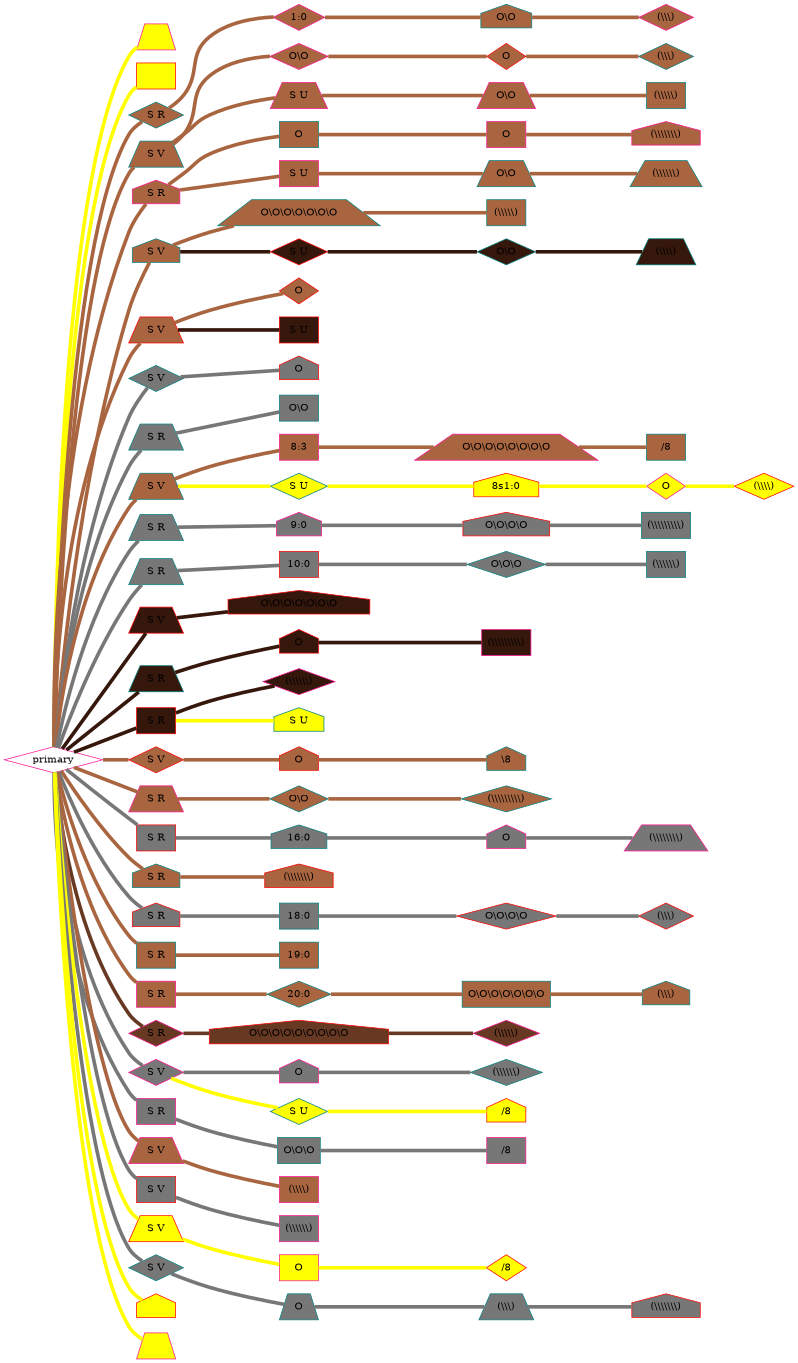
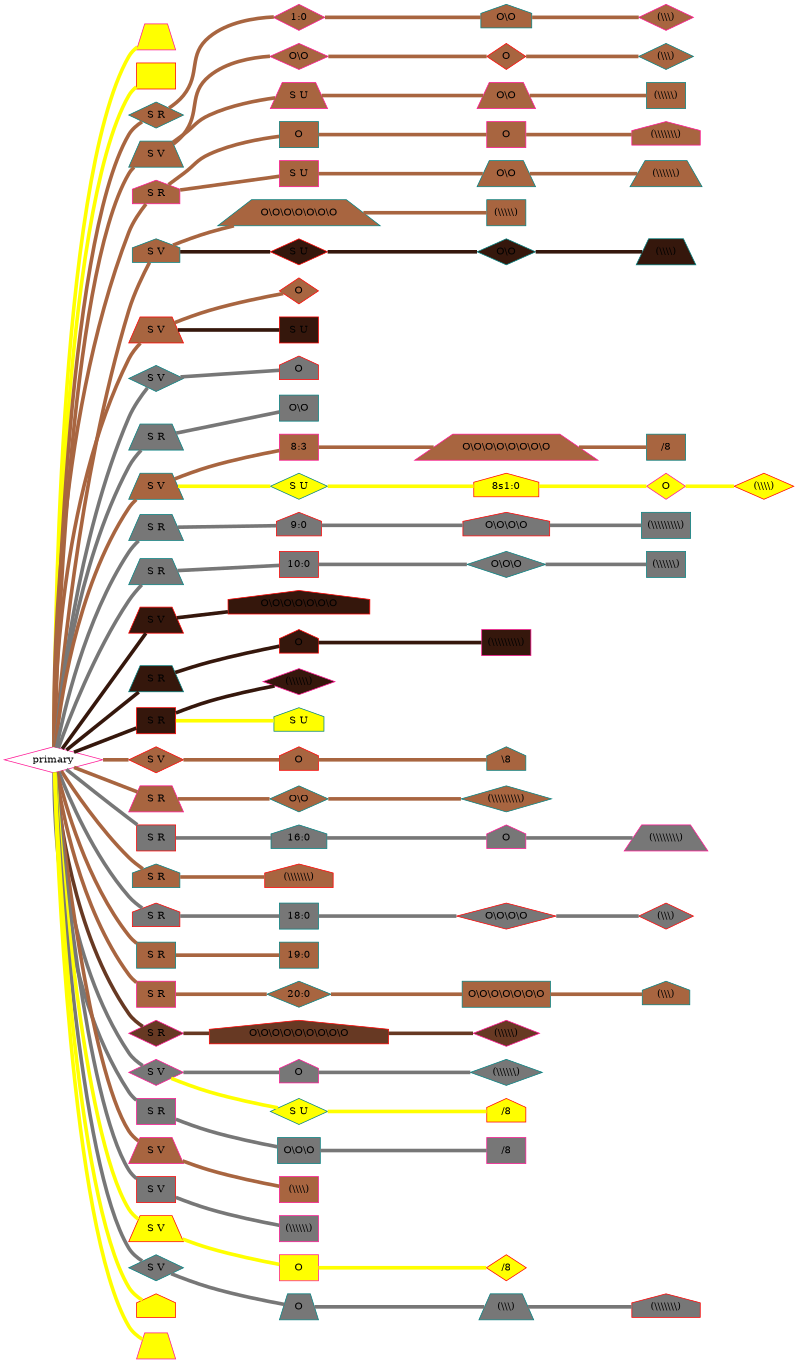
  graph {
    rankdir=LR
    node [color=teal fillcolor="#A86540" shape=diamond style=filled]
    edge [color="#A86540" penwidth=5]
    n1 [color=deeppink fillcolor=yellow label=" " shape=trapezium]
    primary [color=deeppink fillcolor="" style=""]
    n3 [color=red fillcolor=yellow label=" " shape=box]
    n4 [label="S R"]
    n5 [label="S V" shape=trapezium]
    n6 [color=deeppink label="S R" shape=house]
    n7 [label="S V" shape=house]
    n8 [color=red label="S V" shape=trapezium]
    n9 [fillcolor="#777777" label="S V"]
    n10 [fillcolor="#777777" label="S R" shape=trapezium]
    n11 [label="S V" shape=trapezium]
    n12 [fillcolor="#777777" label="S R" shape=trapezium]
    n13 [fillcolor="#777777" label="S R" shape=trapezium]
    n14 [color=red fillcolor="#35170C" label="S V" shape=trapezium]
    n15 [fillcolor="#35170C" label="S R" shape=trapezium]
    n16 [color=red fillcolor="#35170C" label="S R" shape=box]
    n17 [color=red label="S V"]
    n18 [color=deeppink label="S R" shape=trapezium]
    n19 [color=red fillcolor="#777777" label="S R" shape=box]
    n20 [label="S R" shape=house]
    n21 [color=red fillcolor="#777777" label="S R" shape=house]
    n22 [label="S R" shape=box]
    n23 [color=deeppink label="S R" shape=box]
    n24 [color=deeppink fillcolor="#673923" label="S R"]
    n25 [color=deeppink fillcolor="#777777" label="S V"]
    n26 [color=deeppink fillcolor="#777777" label="S R" shape=box]
    n27 [color=deeppink label="S V" shape=trapezium]
    n28 [color=red fillcolor="#777777" label="S V" shape=box]
    n29 [color=red fillcolor=yellow label="S V" shape=trapezium]
    n30 [fillcolor="#777777" label="S V"]
    n31 [color=red fillcolor=yellow label=" " shape=house]
    n32 [color=deeppink fillcolor=yellow label=" " shape=trapezium]
    "1:0" [color=deeppink]
    n34 [color=deeppink label="O\\O"]
    n35 [color=deeppink label="S U" shape=trapezium]
    n36 [label=O shape=box]
    n37 [color=deeppink label="S U" shape=box]
    n38 [label="O\\O\\O\\O\\O\\O\\O" shape=trapezium]
    n39 [color=red fillcolor="#35170C" label="S U"]
    n40 [color=red label=O]
    n41 [color=red fillcolor="#35170C" label="S U" shape=box]
    n42 [color=red fillcolor="#777777" label=O shape=house]
    n43 [fillcolor="#777777" label="O\\O" shape=box]
    n44 [color=deeppink label="8:3" shape=box]
    n45 [fillcolor=yellow label="S U"]
-   "9:0" [color=deeppink fillcolor="#777777" shape=house]
+   "9:0" [color=red fillcolor="#777777" shape=house]
    "10:0" [color=red fillcolor="#777777" shape=box]
    n48 [color=red fillcolor="#35170C" label="O\\O\\O\\O\\O\\O\\O" shape=house]
    n49 [color=red fillcolor="#35170C" label=O shape=house]
    n50 [color=deeppink fillcolor="#35170C" label="(\\\\\\\\\\\\)"]
    n51 [fillcolor=yellow label="S U" shape=house]
    n52 [color=red label=O shape=house]
    n53 [label="O\\O"]
    "16:0" [fillcolor="#777777" shape=house]
    n55 [color=red label="(\\\\\\\\\\\\\\)" shape=house]
    "18:0" [fillcolor="#777777" shape=box]
    "19:0" [shape=box]
    "20:0"
    n59 [color=red fillcolor="#673923" label="O\\O\\O\\O\\O\\O\\O\\O\\O" shape=house]
    n60 [color=deeppink fillcolor="#777777" label=O shape=house]
    n61 [fillcolor=yellow label="S U"]
    n62 [fillcolor="#777777" label="O\\O\\O" shape=box]
    n63 [color=deeppink label="(\\\\\\\\)" shape=box]
    n64 [color=deeppink fillcolor="#777777" label="(\\\\\\\\\\\\)" shape=box]
    n65 [color=deeppink fillcolor=yellow label=O shape=box]
    n66 [fillcolor="#777777" label=O shape=trapezium]
    n67 [label="O\\O" shape=house]
    n68 [color=deeppink label="(\\\\\\)"]
    n69 [color=red label=O]
    n70 [color=deeppink label="O\\O" shape=trapezium]
    n71 [label="(\\\\\\)"]
    n72 [label="(\\\\\\\\\\)" shape=box]
    n73 [color=deeppink label=O shape=box]
    n74 [label="O\\O" shape=trapezium]
    n75 [color=deeppink label="(\\\\\\\\\\\\\\)" shape=house]
    n76 [label="(\\\\\\\\\\\\)" shape=trapezium]
    n77 [label="(\\\\\\\\\\)" shape=box]
    n78 [fillcolor="#35170C" label="O\\O"]
    n79 [fillcolor="#35170C" label="(\\\\\\\\)" shape=trapezium]
    n80 [color=deeppink label="O\\O\\O\\O\\O\\O\\O\\O" shape=trapezium]
    "8s1:0" [color=red fillcolor=yellow shape=house]
    n82 [label="/8" shape=box]
    n83 [color=deeppink fillcolor=yellow label=O]
    n84 [color=red fillcolor=yellow label="(\\\\\\\\)"]
    n85 [color=red fillcolor="#777777" label="O\\O\\O\\O" shape=house]
    n86 [fillcolor="#777777" label="(\\\\\\\\\\\\\\\\\\)" shape=box]
    n87 [fillcolor="#777777" label="O\\O\\O"]
    n88 [fillcolor="#777777" label="(\\\\\\\\\\\\)" shape=box]
    n89 [color=deeppink fillcolor="#35170C" label="(\\\\\\\\\\\\\\\\\\)" shape=box]
    n90 [label="\\8" shape=house]
    n91 [label="(\\\\\\\\\\\\\\\\\\)"]
    n92 [color=deeppink fillcolor="#777777" label=O shape=house]
    n93 [color=deeppink fillcolor="#777777" label="(\\\\\\\\\\\\\\\\)" shape=trapezium]
    n94 [color=red fillcolor="#777777" label="O\\O\\O\\O"]
    n95 [color=red fillcolor="#777777" label="(\\\\\\)"]
    n96 [label="O\\O\\O\\O\\O\\O\\O" shape=box]
    n97 [label="(\\\\\\)" shape=house]
    n98 [color=deeppink fillcolor="#673923" label="(\\\\\\\\\\)"]
    n99 [fillcolor="#777777" label="(\\\\\\\\\\\\)"]
    n100 [color=red fillcolor=yellow label="/8" shape=house]
    n101 [color=deeppink fillcolor="#777777" label="/8" shape=box]
    n102 [color=red fillcolor=yellow label="/8"]
    n103 [fillcolor="#777777" label="(\\\\\\)" shape=trapezium]
    n104 [color=red fillcolor="#777777" label="(\\\\\\\\\\\\\\)" shape=house]
    primary -- n1 [color=yellow]
    primary -- n3 [color=yellow]
    primary -- n4
    primary -- n5
    primary -- n6
    primary -- n7
    primary -- n8
    primary -- n9 [color="#777777"]
    primary -- n10 [color="#777777"]
    primary -- n11
    primary -- n12 [color="#777777"]
    primary -- n13 [color="#777777"]
    primary -- n14 [color="#35170C"]
    primary -- n15 [color="#35170C"]
    primary -- n16 [color="#35170C"]
    primary -- n17
    primary -- n18
    primary -- n19 [color="#777777"]
    primary -- n20
    primary -- n21 [color="#777777"]
    primary -- n22
    primary -- n23
    primary -- n24 [color="#673923"]
    primary -- n25 [color="#777777"]
    primary -- n26 [color="#777777"]
    primary -- n27
    primary -- n28 [color="#777777"]
    primary -- n29 [color=yellow]
    primary -- n30 [color="#777777"]
    primary -- n31 [color=yellow]
    primary -- n32 [color=yellow]
    n4 -- "1:0"
    n5 -- n34
    n5 -- n35
    n6 -- n36
    n6 -- n37
    n7 -- n38
    n7 -- n39 [color="#35170C"]
    n8 -- n40
    n8 -- n41 [color="#35170C"]
    n9 -- n42 [color="#777777"]
    n10 -- n43 [color="#777777"]
    n11 -- n44
    n11 -- n45 [color=yellow]
    n12 -- "9:0" [color="#777777"]
    n13 -- "10:0" [color="#777777"]
    n14 -- n48 [color="#35170C"]
    n15 -- n49 [color="#35170C"]
    n16 -- n50 [color="#35170C"]
    n16 -- n51 [color=yellow]
    n17 -- n52
    n18 -- n53
    n19 -- "16:0" [color="#777777"]
    n20 -- n55
    n21 -- "18:0" [color="#777777"]
    n22 -- "19:0"
    n23 -- "20:0"
    n24 -- n59 [color="#673923"]
    n25 -- n60 [color="#777777"]
    n25 -- n61 [color=yellow]
    n26 -- n62 [color="#777777"]
    n27 -- n63
    n28 -- n64 [color="#777777"]
    n29 -- n65 [color=yellow]
    n30 -- n66 [color="#777777"]
    "1:0" -- n67
    n34 -- n69
    n35 -- n70
    n36 -- n73
    n37 -- n74
    n38 -- n77
    n39 -- n78 [color="#35170C"]
    n44 -- n80
    n45 -- "8s1:0" [color=yellow]
    "9:0" -- n85 [color="#777777"]
    "10:0" -- n87 [color="#777777"]
    n49 -- n89 [color="#35170C"]
    n52 -- n90
    n53 -- n91
    "16:0" -- n92 [color="#777777"]
    "18:0" -- n94 [color="#777777"]
    "20:0" -- n96
    n59 -- n98 [color="#673923"]
    n60 -- n99 [color="#777777"]
    n61 -- n100 [color=yellow]
    n62 -- n101 [color="#777777"]
    n65 -- n102 [color=yellow]
    n66 -- n103 [color="#777777"]
    n67 -- n68
    n69 -- n71
    n70 -- n72
    n73 -- n75
    n74 -- n76
    n78 -- n79 [color="#35170C"]
    n80 -- n82
    "8s1:0" -- n83 [color=yellow]
    n83 -- n84 [color=yellow]
    n85 -- n86 [color="#777777"]
    n87 -- n88 [color="#777777"]
    n92 -- n93 [color="#777777"]
    n94 -- n95 [color="#777777"]
    n96 -- n97
    n103 -- n104 [color="#777777"]
  }
